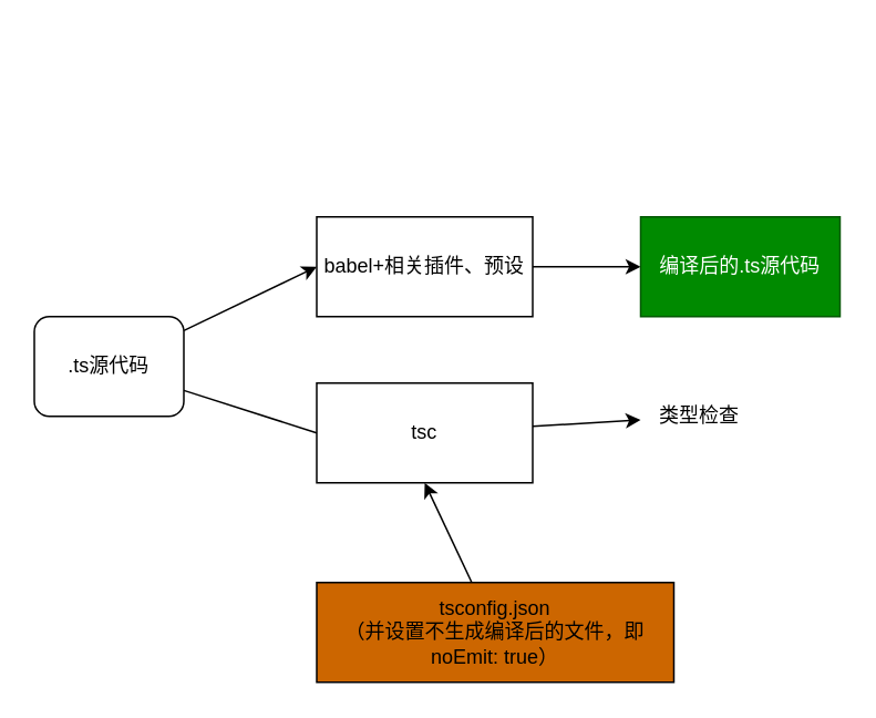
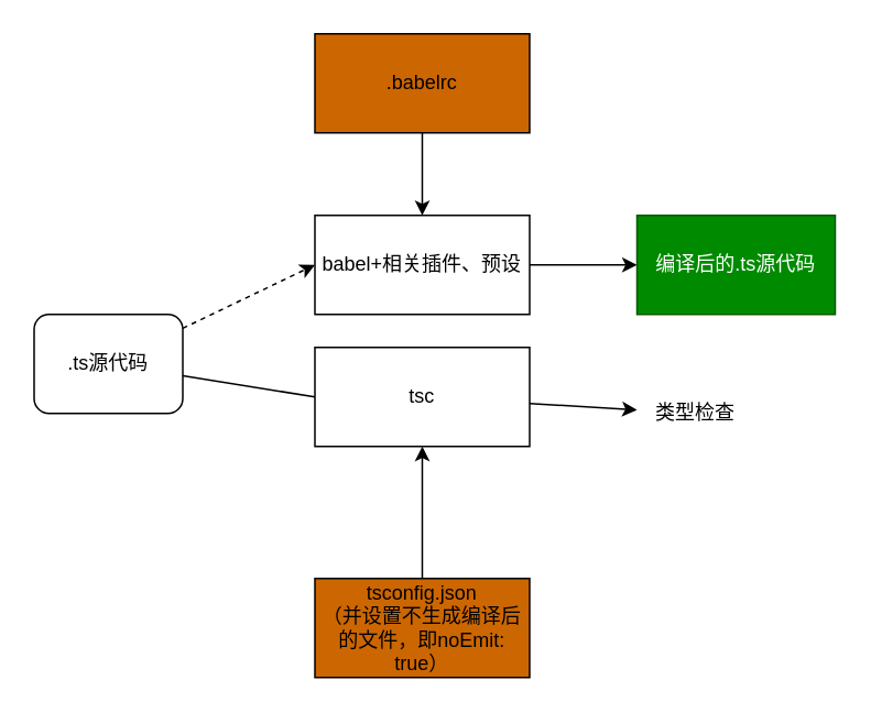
  <mxCell id="0" />
  <mxCell id="1" parent="0" />
- <mxCell id="2" style="edgeStyle=none;html=1;entryX=0;entryY=0.5;entryDx=0;entryDy=0;" edge="1" parent="1" source="4" target="6"><mxGeometry relative="1" as="geometry" /></mxCell>
+ <mxCell id="2" style="edgeStyle=none;html=1;entryX=0;entryY=0.5;entryDx=0;entryDy=0;dashed=1;" edge="1" parent="1" source="4" target="6"><mxGeometry relative="1" as="geometry" /></mxCell>
  <mxCell id="3" style="edgeStyle=none;html=1;entryX=0;entryY=0.5;entryDx=0;entryDy=0;endArrow=none;" edge="1" parent="1" source="4" target="8"><mxGeometry relative="1" as="geometry" /></mxCell>
  <mxCell id="4" value=".ts源代码" style="rounded=1;whiteSpace=wrap;html=1;" vertex="1" parent="1"><mxGeometry x="20" y="190" width="90" height="60" as="geometry" /></mxCell>
  <mxCell id="5" value="" style="edgeStyle=none;html=1;" edge="1" parent="1" source="6" target="14"><mxGeometry relative="1" as="geometry" /></mxCell>
  <mxCell id="6" value="babel+相关插件、预设" style="rounded=0;whiteSpace=wrap;html=1;" vertex="1" parent="1"><mxGeometry x="190" y="130" width="130" height="60" as="geometry" /></mxCell>
  <mxCell id="7" style="edgeStyle=none;html=1;" edge="1" parent="1" source="8" target="9"><mxGeometry relative="1" as="geometry" /></mxCell>
- <mxCell id="8" value="tsc" style="rounded=0;whiteSpace=wrap;html=1;" vertex="1" parent="1"><mxGeometry x="190" y="230" width="130" height="60" as="geometry" /></mxCell>
+ <mxCell id="8" value="tsc" style="rounded=0;whiteSpace=wrap;html=1;" vertex="1" parent="1"><mxGeometry x="190" y="210" width="130" height="60" as="geometry" /></mxCell>
  <mxCell id="9" value="类型检查" style="text;html=1;align=center;verticalAlign=middle;resizable=0;points=[];autosize=1;strokeColor=none;fillColor=none;" vertex="1" parent="1"><mxGeometry x="385" y="235" width="70" height="30" as="geometry" /></mxCell>
+ <mxCell id="10" style="edgeStyle=none;html=1;entryX=0.5;entryY=0;entryDx=0;entryDy=0;" edge="1" parent="1" source="11" target="6"><mxGeometry relative="1" as="geometry" /></mxCell>
+ <mxCell id="11" value=".babelrc" style="whiteSpace=wrap;html=1;fillColor=#CC6600;" vertex="1" parent="1"><mxGeometry x="190" y="20" width="130" height="60" as="geometry" /></mxCell>
  <mxCell id="12" style="edgeStyle=none;html=1;entryX=0.5;entryY=1;entryDx=0;entryDy=0;" edge="1" parent="1" source="13" target="8"><mxGeometry relative="1" as="geometry" /></mxCell>
- <mxCell id="13" value="tsconfig.json&lt;br&gt;（并设置不生成编译后的文件，即noEmit: true）" style="whiteSpace=wrap;html=1;fillColor=#CC6600;" vertex="1" parent="1"><mxGeometry x="190" y="350" width="215" height="60" as="geometry" /></mxCell>
+ <mxCell id="13" value="tsconfig.json&lt;br&gt;（并设置不生成编译后的文件，即noEmit: true）" style="whiteSpace=wrap;html=1;fillColor=#CC6600;" vertex="1" parent="1"><mxGeometry x="190" y="350" width="130" height="60" as="geometry" /></mxCell>
  <mxCell id="14" value="&lt;span style=&quot;&quot;&gt;编译后的.ts源代码&lt;/span&gt;" style="whiteSpace=wrap;html=1;rounded=0;fillColor=#008a00;fontColor=#ffffff;strokeColor=#005700;" vertex="1" parent="1"><mxGeometry x="385" y="130" width="120" height="60" as="geometry" /></mxCell>
